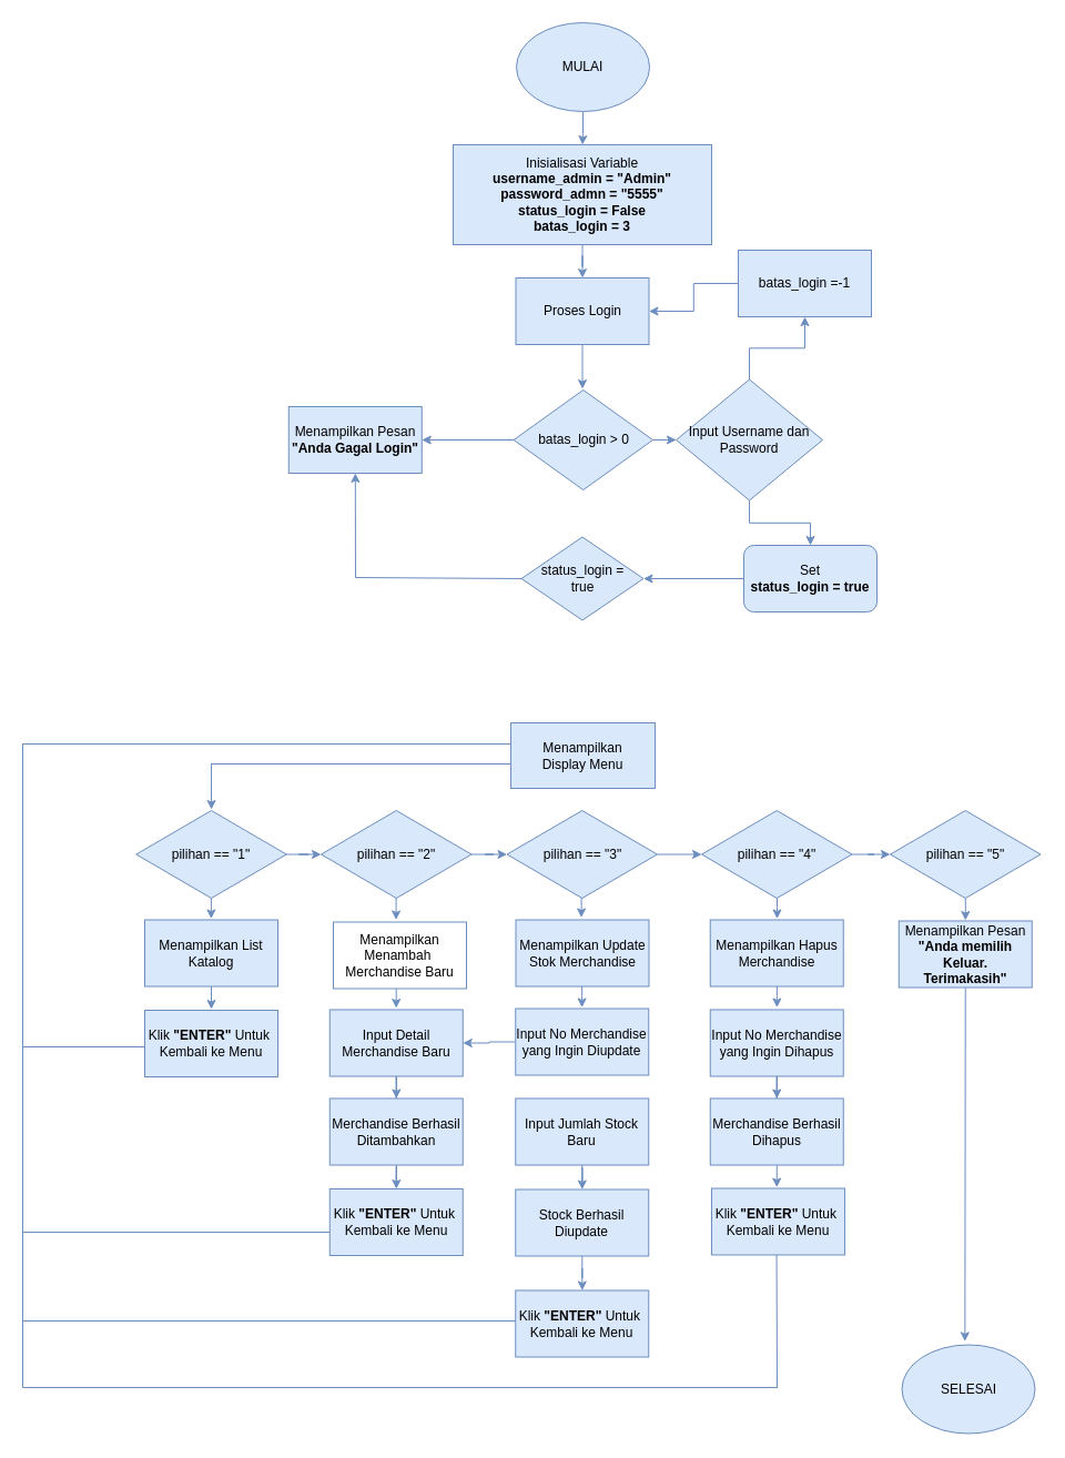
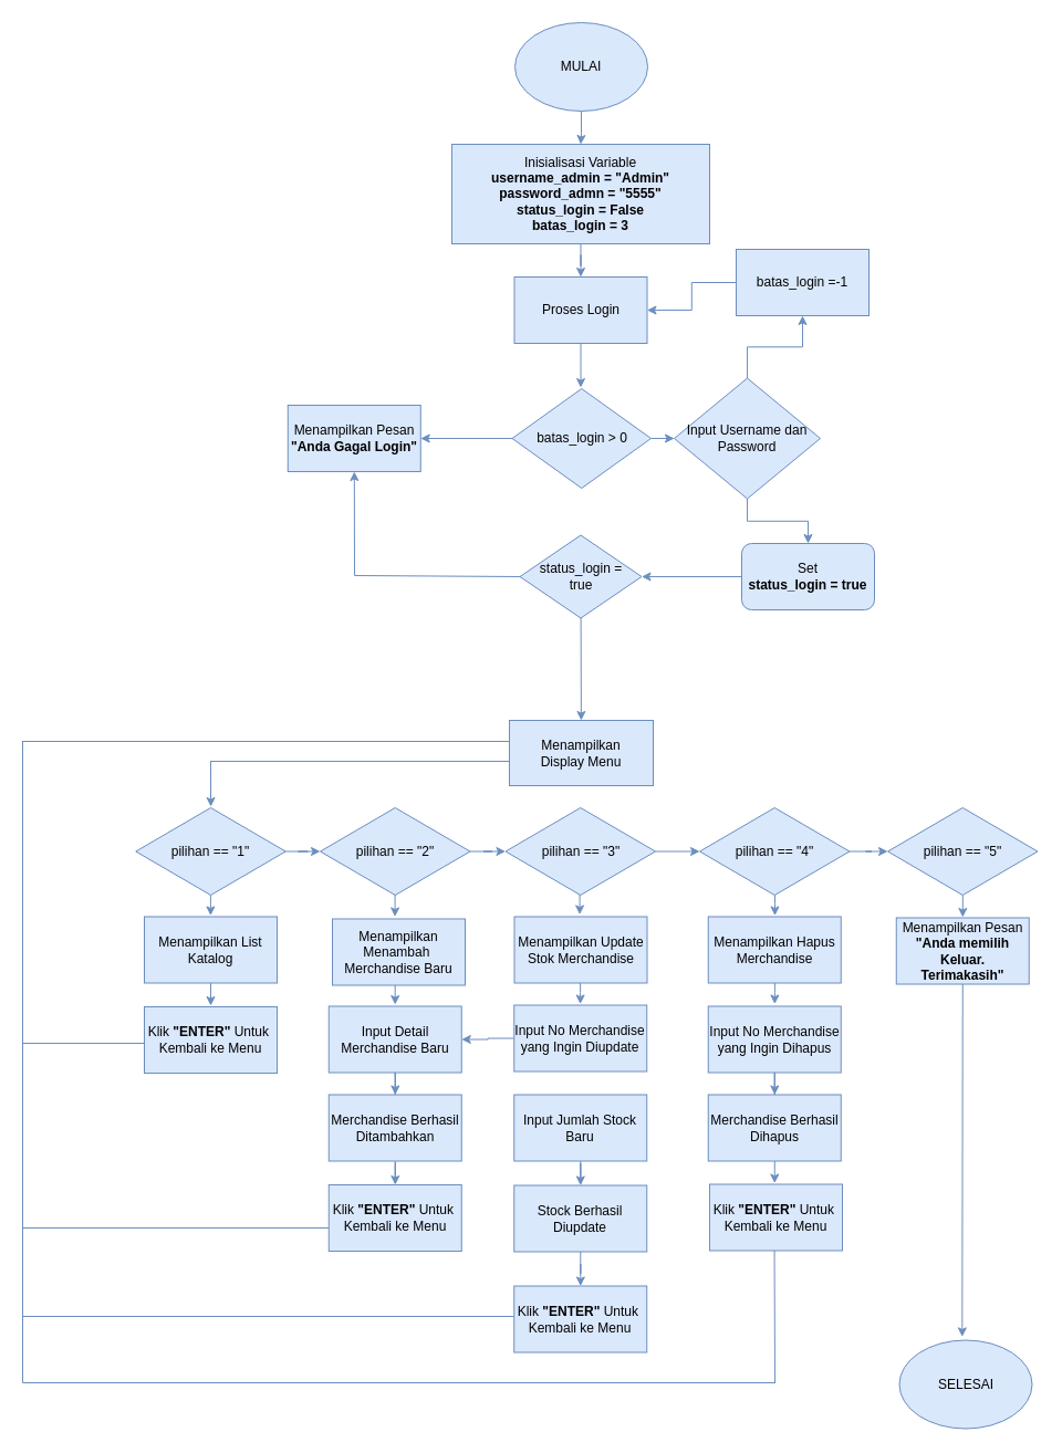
  <mxCell id="0" />
  <mxCell id="1" parent="0" />
  <mxCell id="2" value="" style="edgeStyle=orthogonalEdgeStyle;rounded=0;orthogonalLoop=1;jettySize=auto;html=1;fillColor=#dae8fc;strokeColor=#6c8ebf;" parent="1" edge="1"><mxGeometry relative="1" as="geometry"><mxPoint x="700.045" y="805.974" as="sourcePoint" /><mxPoint x="700" y="827.5" as="targetPoint" /><Array as="points"><mxPoint x="700" y="817" /><mxPoint x="700" y="817" /></Array></mxGeometry></mxCell>
  <mxCell id="3" value="" style="edgeStyle=orthogonalEdgeStyle;rounded=0;orthogonalLoop=1;jettySize=auto;html=1;fillColor=#dae8fc;strokeColor=#6c8ebf;" parent="1" edge="1"><mxGeometry relative="1" as="geometry"><mxPoint x="699.895" y="885.974" as="sourcePoint" /><mxPoint x="699.85" y="907.5" as="targetPoint" /><Array as="points"><mxPoint x="699.85" y="897" /><mxPoint x="699.85" y="897" /></Array></mxGeometry></mxCell>
  <mxCell id="4" value="" style="edgeStyle=orthogonalEdgeStyle;rounded=0;orthogonalLoop=1;jettySize=auto;html=1;fillColor=#dae8fc;strokeColor=#6c8ebf;" parent="1" edge="1"><mxGeometry relative="1" as="geometry"><mxPoint x="524.145" y="885.974" as="sourcePoint" /><mxPoint x="524.1" y="907.5" as="targetPoint" /><Array as="points"><mxPoint x="524.1" y="897" /><mxPoint x="524.1" y="897" /></Array></mxGeometry></mxCell>
  <mxCell id="5" value="" style="shape=partialRectangle;whiteSpace=wrap;html=1;bottom=0;right=0;fillColor=none;strokeColor=#6c8ebf;" parent="1" vertex="1"><mxGeometry x="20" y="670" width="450" height="400" as="geometry" /></mxCell>
  <mxCell id="6" value="" style="edgeStyle=orthogonalEdgeStyle;rounded=0;orthogonalLoop=1;jettySize=auto;html=1;fillColor=#dae8fc;strokeColor=#6c8ebf;" parent="1" edge="1"><mxGeometry relative="1" as="geometry"><mxPoint x="523.605" y="804.974" as="sourcePoint" /><mxPoint x="523.56" y="826.5" as="targetPoint" /><Array as="points"><mxPoint x="523.56" y="816" /><mxPoint x="523.56" y="816" /></Array></mxGeometry></mxCell>
  <mxCell id="7" value="" style="edgeStyle=orthogonalEdgeStyle;rounded=0;orthogonalLoop=1;jettySize=auto;html=1;fillColor=#dae8fc;strokeColor=#6c8ebf;" parent="1" edge="1"><mxGeometry relative="1" as="geometry"><mxPoint x="190" y="887.5" as="sourcePoint" /><mxPoint x="190" y="909" as="targetPoint" /></mxGeometry></mxCell>
  <mxCell id="8" value="" style="edgeStyle=orthogonalEdgeStyle;rounded=0;orthogonalLoop=1;jettySize=auto;html=1;fillColor=#dae8fc;strokeColor=#6c8ebf;" parent="1" edge="1"><mxGeometry relative="1" as="geometry"><mxPoint x="356.705" y="886.504" as="sourcePoint" /><mxPoint x="356.66" y="908.03" as="targetPoint" /><Array as="points"><mxPoint x="356.66" y="897.53" /><mxPoint x="356.66" y="897.53" /></Array></mxGeometry></mxCell>
  <mxCell id="9" value="" style="edgeStyle=orthogonalEdgeStyle;rounded=0;orthogonalLoop=1;jettySize=auto;html=1;fillColor=#dae8fc;strokeColor=#6c8ebf;" parent="1" edge="1"><mxGeometry relative="1" as="geometry"><mxPoint x="356.605" y="806.974" as="sourcePoint" /><mxPoint x="356.56" y="828.5" as="targetPoint" /><Array as="points"><mxPoint x="356.56" y="818" /><mxPoint x="356.56" y="818" /></Array></mxGeometry></mxCell>
  <mxCell id="10" value="Menampilkan List Katalog" style="whiteSpace=wrap;html=1;fillColor=#dae8fc;strokeColor=#6c8ebf;" parent="1" vertex="1"><mxGeometry x="130" y="828.5" width="120" height="60" as="geometry" /></mxCell>
  <mxCell id="11" value="" style="shape=partialRectangle;whiteSpace=wrap;html=1;bottom=0;right=0;fillColor=none;strokeColor=#6c8ebf;" parent="1" vertex="1"><mxGeometry x="190" y="688" width="400" height="32" as="geometry" /></mxCell>
  <mxCell id="12" value="" style="shape=partialRectangle;whiteSpace=wrap;html=1;top=0;left=0;fillColor=none;flipH=1;strokeColor=#6c8ebf;" parent="1" vertex="1"><mxGeometry x="20" y="1110" width="450" height="80" as="geometry" /></mxCell>
  <mxCell id="13" value="" style="edgeStyle=orthogonalEdgeStyle;rounded=0;orthogonalLoop=1;jettySize=auto;html=1;fillColor=#dae8fc;strokeColor=#6c8ebf;" parent="1" source="14" target="16" edge="1"><mxGeometry relative="1" as="geometry" /></mxCell>
  <mxCell id="14" value="MULAI" style="ellipse;whiteSpace=wrap;html=1;fillColor=#dae8fc;strokeColor=#6c8ebf;" parent="1" vertex="1"><mxGeometry x="465" y="20" width="120" height="80" as="geometry" /></mxCell>
  <mxCell id="15" value="" style="edgeStyle=orthogonalEdgeStyle;rounded=0;orthogonalLoop=1;jettySize=auto;html=1;fillColor=#dae8fc;strokeColor=#6c8ebf;" parent="1" source="16" target="18" edge="1"><mxGeometry relative="1" as="geometry" /></mxCell>
  <mxCell id="16" value="Inisialisasi Variable&lt;div&gt;&lt;b&gt;username_admin = &quot;Admin&quot;&lt;/b&gt;&lt;/div&gt;&lt;div&gt;&lt;b&gt;password_admn = &quot;5555&quot;&lt;/b&gt;&lt;/div&gt;&lt;div&gt;&lt;b&gt;status_login = False&lt;/b&gt;&lt;/div&gt;&lt;div&gt;&lt;b&gt;batas_login = 3&lt;/b&gt;&lt;/div&gt;" style="whiteSpace=wrap;html=1;fillColor=#dae8fc;strokeColor=#6c8ebf;" parent="1" vertex="1"><mxGeometry x="408" y="130" width="233" height="90" as="geometry" /></mxCell>
  <mxCell id="17" value="" style="edgeStyle=orthogonalEdgeStyle;rounded=0;orthogonalLoop=1;jettySize=auto;html=1;fillColor=#dae8fc;strokeColor=#6c8ebf;" parent="1" source="18" edge="1"><mxGeometry relative="1" as="geometry"><mxPoint x="524.5" y="350" as="targetPoint" /></mxGeometry></mxCell>
  <mxCell id="18" value="Proses Login" style="whiteSpace=wrap;html=1;fillColor=#dae8fc;strokeColor=#6c8ebf;" parent="1" vertex="1"><mxGeometry x="464.5" y="250" width="120" height="60" as="geometry" /></mxCell>
  <mxCell id="19" value="" style="edgeStyle=orthogonalEdgeStyle;rounded=0;orthogonalLoop=1;jettySize=auto;html=1;fillColor=#dae8fc;strokeColor=#6c8ebf;" parent="1" source="21" target="24" edge="1"><mxGeometry relative="1" as="geometry" /></mxCell>
  <mxCell id="20" value="" style="edgeStyle=orthogonalEdgeStyle;rounded=0;orthogonalLoop=1;jettySize=auto;html=1;fillColor=#dae8fc;strokeColor=#6c8ebf;" parent="1" source="21" target="25" edge="1"><mxGeometry relative="1" as="geometry" /></mxCell>
  <mxCell id="21" value="batas_login &amp;gt; 0" style="rhombus;whiteSpace=wrap;html=1;fillColor=#dae8fc;strokeColor=#6c8ebf;" parent="1" vertex="1"><mxGeometry x="462.5" y="351" width="125.5" height="90" as="geometry" /></mxCell>
  <mxCell id="22" value="" style="edgeStyle=orthogonalEdgeStyle;rounded=0;orthogonalLoop=1;jettySize=auto;html=1;fillColor=#dae8fc;strokeColor=#6c8ebf;" parent="1" source="24" target="27" edge="1"><mxGeometry relative="1" as="geometry" /></mxCell>
  <mxCell id="23" value="" style="edgeStyle=orthogonalEdgeStyle;rounded=0;orthogonalLoop=1;jettySize=auto;html=1;fillColor=#dae8fc;strokeColor=#6c8ebf;" parent="1" source="24" target="29" edge="1"><mxGeometry relative="1" as="geometry" /></mxCell>
  <mxCell id="24" value="Input Username dan Password" style="rhombus;whiteSpace=wrap;html=1;fillColor=#dae8fc;strokeColor=#6c8ebf;" parent="1" vertex="1"><mxGeometry x="609" y="341.5" width="132" height="109" as="geometry" /></mxCell>
  <mxCell id="25" value="Menampilkan Pesan&lt;div&gt;&lt;b&gt;&quot;Anda Gagal Login&quot;&lt;/b&gt;&lt;/div&gt;" style="whiteSpace=wrap;html=1;fillColor=#dae8fc;strokeColor=#6c8ebf;" parent="1" vertex="1"><mxGeometry x="259.75" y="366" width="120" height="60" as="geometry" /></mxCell>
  <mxCell id="26" value="" style="edgeStyle=orthogonalEdgeStyle;rounded=0;orthogonalLoop=1;jettySize=auto;html=1;fillColor=#dae8fc;strokeColor=#6c8ebf;" parent="1" source="27" target="18" edge="1"><mxGeometry relative="1" as="geometry" /></mxCell>
  <mxCell id="27" value="batas_login =-1" style="whiteSpace=wrap;html=1;fillColor=#dae8fc;strokeColor=#6c8ebf;" parent="1" vertex="1"><mxGeometry x="665" y="225" width="120" height="60" as="geometry" /></mxCell>
  <mxCell id="28" value="" style="edgeStyle=orthogonalEdgeStyle;rounded=0;orthogonalLoop=1;jettySize=auto;html=1;fillColor=#dae8fc;strokeColor=#6c8ebf;" parent="1" source="29" target="31" edge="1"><mxGeometry relative="1" as="geometry" /></mxCell>
  <mxCell id="29" value="Set&lt;div&gt;&lt;b&gt;status_login = true&lt;/b&gt;&lt;/div&gt;" style="whiteSpace=wrap;html=1;fillColor=#dae8fc;strokeColor=#6c8ebf;rounded=1;" parent="1" vertex="1"><mxGeometry x="670" y="491" width="120" height="60" as="geometry" /></mxCell>
+ <mxCell id="30" value="" style="rounded=0;orthogonalLoop=1;jettySize=auto;html=1;fillColor=#dae8fc;strokeColor=#6c8ebf;" parent="1" source="31" target="34" edge="1"><mxGeometry relative="1" as="geometry" /></mxCell>
  <mxCell id="31" value="status_login =&lt;div&gt;true&lt;/div&gt;" style="rhombus;whiteSpace=wrap;html=1;fillColor=#dae8fc;strokeColor=#6c8ebf;" parent="1" vertex="1"><mxGeometry x="469.5" y="483.5" width="110" height="75" as="geometry" /></mxCell>
  <mxCell id="32" value="" style="endArrow=none;html=1;rounded=0;exitX=0;exitY=0.5;exitDx=0;exitDy=0;fillColor=#dae8fc;strokeColor=#6c8ebf;" parent="1" edge="1"><mxGeometry width="50" height="50" relative="1" as="geometry"><mxPoint x="469.5" y="521" as="sourcePoint" /><mxPoint x="320" y="520" as="targetPoint" /><Array as="points" /></mxGeometry></mxCell>
  <mxCell id="33" value="" style="endArrow=classic;html=1;rounded=0;fillColor=#dae8fc;strokeColor=#6c8ebf;" parent="1" target="25" edge="1"><mxGeometry width="50" height="50" relative="1" as="geometry"><mxPoint x="320" y="520" as="sourcePoint" /><mxPoint x="319.75" y="432" as="targetPoint" /><Array as="points" /></mxGeometry></mxCell>
  <mxCell id="34" value="Menampilkan&lt;div&gt;Display Menu&lt;/div&gt;" style="whiteSpace=wrap;html=1;fillColor=#dae8fc;strokeColor=#6c8ebf;" parent="1" vertex="1"><mxGeometry x="460" y="651" width="130" height="59" as="geometry" /></mxCell>
  <mxCell id="35" value="" style="edgeStyle=orthogonalEdgeStyle;rounded=0;orthogonalLoop=1;jettySize=auto;html=1;fillColor=#dae8fc;strokeColor=#6c8ebf;" parent="1" source="36" target="50" edge="1"><mxGeometry relative="1" as="geometry" /></mxCell>
  <mxCell id="36" value="pilihan == &quot;3&quot;" style="rhombus;whiteSpace=wrap;html=1;fillColor=#dae8fc;strokeColor=#6c8ebf;" parent="1" vertex="1"><mxGeometry x="456.5" y="730" width="135.5" height="79" as="geometry" /></mxCell>
  <mxCell id="37" value="" style="edgeStyle=orthogonalEdgeStyle;rounded=0;orthogonalLoop=1;jettySize=auto;html=1;fillColor=#dae8fc;strokeColor=#6c8ebf;" parent="1" source="38" target="60" edge="1"><mxGeometry relative="1" as="geometry" /></mxCell>
  <mxCell id="38" value="Input No Merchandise yang Ingin Diupdate" style="whiteSpace=wrap;html=1;fillColor=#dae8fc;strokeColor=#6c8ebf;" parent="1" vertex="1"><mxGeometry x="464.25" y="908.5" width="120" height="60" as="geometry" /></mxCell>
  <mxCell id="39" value="" style="edgeStyle=orthogonalEdgeStyle;rounded=0;orthogonalLoop=1;jettySize=auto;html=1;fillColor=#dae8fc;strokeColor=#6c8ebf;" parent="1" source="40" target="42" edge="1"><mxGeometry relative="1" as="geometry" /></mxCell>
  <mxCell id="40" value="Input Jumlah Stock&lt;div&gt;Baru&lt;/div&gt;" style="whiteSpace=wrap;html=1;fillColor=#dae8fc;strokeColor=#6c8ebf;" parent="1" vertex="1"><mxGeometry x="464.25" y="989.5" width="120" height="60" as="geometry" /></mxCell>
  <mxCell id="41" value="" style="edgeStyle=orthogonalEdgeStyle;rounded=0;orthogonalLoop=1;jettySize=auto;html=1;fillColor=#dae8fc;strokeColor=#6c8ebf;" parent="1" source="42" target="43" edge="1"><mxGeometry relative="1" as="geometry" /></mxCell>
  <mxCell id="42" value="Stock Berhasil Diupdate" style="whiteSpace=wrap;html=1;fillColor=#dae8fc;strokeColor=#6c8ebf;" parent="1" vertex="1"><mxGeometry x="464.25" y="1071.5" width="120" height="60" as="geometry" /></mxCell>
  <mxCell id="43" value="Klik &lt;b&gt;&quot;ENTER&quot; &lt;/b&gt;Untuk&amp;nbsp;&lt;div&gt;Kembali ke Menu&lt;/div&gt;" style="whiteSpace=wrap;html=1;fillColor=#dae8fc;strokeColor=#6c8ebf;" parent="1" vertex="1"><mxGeometry x="464.25" y="1162.5" width="120" height="60" as="geometry" /></mxCell>
  <mxCell id="44" value="" style="edgeStyle=orthogonalEdgeStyle;rounded=0;orthogonalLoop=1;jettySize=auto;html=1;fillColor=#dae8fc;strokeColor=#6c8ebf;" parent="1" source="45" target="36" edge="1"><mxGeometry relative="1" as="geometry" /></mxCell>
  <mxCell id="45" value="pilihan == &quot;2&quot;" style="rhombus;whiteSpace=wrap;html=1;fillColor=#dae8fc;strokeColor=#6c8ebf;" parent="1" vertex="1"><mxGeometry x="289" y="730" width="135.5" height="79" as="geometry" /></mxCell>
  <mxCell id="46" value="" style="edgeStyle=orthogonalEdgeStyle;rounded=0;orthogonalLoop=1;jettySize=auto;html=1;fillColor=#dae8fc;strokeColor=#6c8ebf;" parent="1" edge="1"><mxGeometry relative="1" as="geometry"><mxPoint x="189.935" y="805.974" as="sourcePoint" /><mxPoint x="189.89" y="827.5" as="targetPoint" /><Array as="points"><mxPoint x="189.89" y="817" /><mxPoint x="189.89" y="817" /></Array></mxGeometry></mxCell>
  <mxCell id="47" value="pilihan == &quot;1&quot;" style="rhombus;whiteSpace=wrap;html=1;fillColor=#dae8fc;strokeColor=#6c8ebf;" parent="1" vertex="1"><mxGeometry x="122.25" y="730" width="135.5" height="79" as="geometry" /></mxCell>
  <mxCell id="48" value="" style="endArrow=classic;html=1;rounded=0;fillColor=#dae8fc;strokeColor=#6c8ebf;" parent="1" edge="1"><mxGeometry width="50" height="50" relative="1" as="geometry"><mxPoint x="190" y="695" as="sourcePoint" /><mxPoint x="190.1" y="729" as="targetPoint" /></mxGeometry></mxCell>
  <mxCell id="49" value="" style="edgeStyle=orthogonalEdgeStyle;rounded=0;orthogonalLoop=1;jettySize=auto;html=1;fillColor=#dae8fc;strokeColor=#6c8ebf;" parent="1" source="50" target="52" edge="1"><mxGeometry relative="1" as="geometry" /></mxCell>
  <mxCell id="50" value="pilihan == &quot;4&quot;" style="rhombus;whiteSpace=wrap;html=1;fillColor=#dae8fc;strokeColor=#6c8ebf;" parent="1" vertex="1"><mxGeometry x="632" y="730" width="135.5" height="79" as="geometry" /></mxCell>
  <mxCell id="51" value="" style="edgeStyle=orthogonalEdgeStyle;rounded=0;orthogonalLoop=1;jettySize=auto;html=1;fillColor=#dae8fc;strokeColor=#6c8ebf;" parent="1" source="52" target="53" edge="1"><mxGeometry relative="1" as="geometry" /></mxCell>
  <mxCell id="52" value="pilihan == &quot;5&quot;" style="rhombus;whiteSpace=wrap;html=1;fillColor=#dae8fc;strokeColor=#6c8ebf;" parent="1" vertex="1"><mxGeometry x="802" y="730" width="135.5" height="79" as="geometry" /></mxCell>
  <mxCell id="53" value="Menampilkan Pesan&lt;div&gt;&lt;b&gt;&quot;Anda memilih Keluar. Terimakasih&quot;&lt;/b&gt;&lt;/div&gt;" style="whiteSpace=wrap;html=1;fillColor=#dae8fc;strokeColor=#6c8ebf;" parent="1" vertex="1"><mxGeometry x="809.75" y="829.5" width="120" height="60" as="geometry" /></mxCell>
  <mxCell id="54" value="" style="edgeStyle=orthogonalEdgeStyle;rounded=0;orthogonalLoop=1;jettySize=auto;html=1;fillColor=#dae8fc;strokeColor=#6c8ebf;" parent="1" source="55" target="57" edge="1"><mxGeometry relative="1" as="geometry" /></mxCell>
  <mxCell id="55" value="Input No Merchandise yang Ingin Dihapus" style="whiteSpace=wrap;html=1;fillColor=#dae8fc;strokeColor=#6c8ebf;" parent="1" vertex="1"><mxGeometry x="639.75" y="909.5" width="120" height="60" as="geometry" /></mxCell>
  <mxCell id="56" value="" style="edgeStyle=orthogonalEdgeStyle;rounded=0;orthogonalLoop=1;jettySize=auto;html=1;fillColor=#dae8fc;strokeColor=#6c8ebf;" parent="1" edge="1"><mxGeometry relative="1" as="geometry"><mxPoint x="699.812" y="989.5" as="sourcePoint" /><mxPoint x="699.75" y="1069.5" as="targetPoint" /></mxGeometry></mxCell>
  <mxCell id="57" value="Merchandise Berhasil Dihapus" style="whiteSpace=wrap;html=1;fillColor=#dae8fc;strokeColor=#6c8ebf;" parent="1" vertex="1"><mxGeometry x="639.75" y="989.5" width="120" height="60" as="geometry" /></mxCell>
  <mxCell id="58" value="Klik &lt;b&gt;&quot;ENTER&quot; &lt;/b&gt;Untuk&amp;nbsp;&lt;div&gt;Kembali ke Menu&lt;/div&gt;" style="whiteSpace=wrap;html=1;fillColor=#dae8fc;strokeColor=#6c8ebf;" parent="1" vertex="1"><mxGeometry x="641" y="1070.5" width="120" height="60" as="geometry" /></mxCell>
  <mxCell id="59" value="" style="edgeStyle=orthogonalEdgeStyle;rounded=0;orthogonalLoop=1;jettySize=auto;html=1;fillColor=#dae8fc;strokeColor=#6c8ebf;" parent="1" source="60" target="62" edge="1"><mxGeometry relative="1" as="geometry" /></mxCell>
  <mxCell id="60" value="Input Detail&lt;div&gt;Merchandise Baru&lt;/div&gt;" style="whiteSpace=wrap;html=1;fillColor=#dae8fc;strokeColor=#6c8ebf;" parent="1" vertex="1"><mxGeometry x="296.75" y="909.5" width="120" height="60" as="geometry" /></mxCell>
  <mxCell id="61" value="" style="edgeStyle=orthogonalEdgeStyle;rounded=0;orthogonalLoop=1;jettySize=auto;html=1;fillColor=#dae8fc;strokeColor=#6c8ebf;" parent="1" source="62" target="63" edge="1"><mxGeometry relative="1" as="geometry" /></mxCell>
  <mxCell id="62" value="Merchandise Berhasil&lt;div&gt;Ditambahkan&lt;/div&gt;" style="whiteSpace=wrap;html=1;fillColor=#dae8fc;strokeColor=#6c8ebf;" parent="1" vertex="1"><mxGeometry x="296.75" y="989.5" width="120" height="60" as="geometry" /></mxCell>
  <mxCell id="63" value="Klik &lt;b&gt;&quot;ENTER&quot; &lt;/b&gt;Untuk&amp;nbsp;&lt;div&gt;Kembali ke Menu&lt;/div&gt;" style="whiteSpace=wrap;html=1;fillColor=#dae8fc;strokeColor=#6c8ebf;" parent="1" vertex="1"><mxGeometry x="296.75" y="1071" width="120" height="60" as="geometry" /></mxCell>
  <mxCell id="64" value="Klik &lt;b&gt;&quot;ENTER&quot; &lt;/b&gt;Untuk&amp;nbsp;&lt;div&gt;Kembali ke Menu&lt;/div&gt;" style="whiteSpace=wrap;html=1;fillColor=#dae8fc;strokeColor=#6c8ebf;" parent="1" vertex="1"><mxGeometry x="130" y="910" width="120" height="60" as="geometry" /></mxCell>
  <mxCell id="65" value="" style="shape=partialRectangle;whiteSpace=wrap;html=1;top=0;left=0;fillColor=none;flipH=1;strokeColor=#6c8ebf;" parent="1" vertex="1"><mxGeometry x="20" y="1050" width="276" height="60" as="geometry" /></mxCell>
  <mxCell id="66" value="SELESAI" style="ellipse;whiteSpace=wrap;html=1;fillColor=#dae8fc;strokeColor=#6c8ebf;" parent="1" vertex="1"><mxGeometry x="812.5" y="1211.5" width="120" height="80" as="geometry" /></mxCell>
  <mxCell id="67" value="" style="endArrow=classic;html=1;rounded=0;exitX=0.5;exitY=1;exitDx=0;exitDy=0;entryX=0.304;entryY=0.999;entryDx=0;entryDy=0;entryPerimeter=0;fillColor=#dae8fc;strokeColor=#6c8ebf;" parent="1" source="53" edge="1"><mxGeometry width="50" height="50" relative="1" as="geometry"><mxPoint x="868.46" y="950.002" as="sourcePoint" /><mxPoint x="869.32" y="1208.392" as="targetPoint" /></mxGeometry></mxCell>
  <mxCell id="68" value="" style="shape=partialRectangle;whiteSpace=wrap;html=1;top=0;left=0;fillColor=none;flipH=1;strokeColor=#6c8ebf;" parent="1" vertex="1"><mxGeometry x="20" y="883.5" width="110" height="59.5" as="geometry" /></mxCell>
  <mxCell id="69" value="" style="shape=partialRectangle;whiteSpace=wrap;html=1;top=0;left=0;fillColor=none;flipH=1;strokeColor=#6c8ebf;" parent="1" vertex="1"><mxGeometry x="20" y="1170" width="680" height="80" as="geometry" /></mxCell>
  <mxCell id="70" value="" style="endArrow=none;html=1;rounded=0;entryX=0.488;entryY=0.998;entryDx=0;entryDy=0;exitX=1;exitY=1;exitDx=0;exitDy=0;entryPerimeter=0;fillColor=#dae8fc;strokeColor=#6c8ebf;" parent="1" source="69" target="58" edge="1"><mxGeometry width="50" height="50" relative="1" as="geometry"><mxPoint x="710" y="1230" as="sourcePoint" /><mxPoint x="760" y="1180" as="targetPoint" /></mxGeometry></mxCell>
- <mxCell id="71" value="Menampilkan Menambah&amp;nbsp;&lt;div&gt;Merchandise Baru&lt;/div&gt;" style="whiteSpace=wrap;html=1;fillColor=#ffffff;strokeColor=#6c8ebf;" parent="1" vertex="1"><mxGeometry x="300" y="830.5" width="120" height="60" as="geometry" /></mxCell>
+ <mxCell id="71" value="Menampilkan Menambah&amp;nbsp;&lt;div&gt;Merchandise Baru&lt;/div&gt;" style="whiteSpace=wrap;html=1;fillColor=#dae8fc;strokeColor=#6c8ebf;" parent="1" vertex="1"><mxGeometry x="300" y="830.5" width="120" height="60" as="geometry" /></mxCell>
  <mxCell id="72" value="Menampilkan Update Stok Merchandise" style="whiteSpace=wrap;html=1;fillColor=#dae8fc;strokeColor=#6c8ebf;" parent="1" vertex="1"><mxGeometry x="464.5" y="828.5" width="120" height="60" as="geometry" /></mxCell>
  <mxCell id="73" value="Menampilkan Hapus&lt;div&gt;Merchandise&lt;/div&gt;" style="whiteSpace=wrap;html=1;fillColor=#dae8fc;strokeColor=#6c8ebf;" parent="1" vertex="1"><mxGeometry x="639.75" y="828.5" width="120" height="60" as="geometry" /></mxCell>
  <mxCell id="74" value="" style="edgeStyle=orthogonalEdgeStyle;rounded=0;orthogonalLoop=1;jettySize=auto;html=1;fillColor=#dae8fc;strokeColor=#6c8ebf;" parent="1" source="47" target="45" edge="1"><mxGeometry relative="1" as="geometry" /></mxCell>
